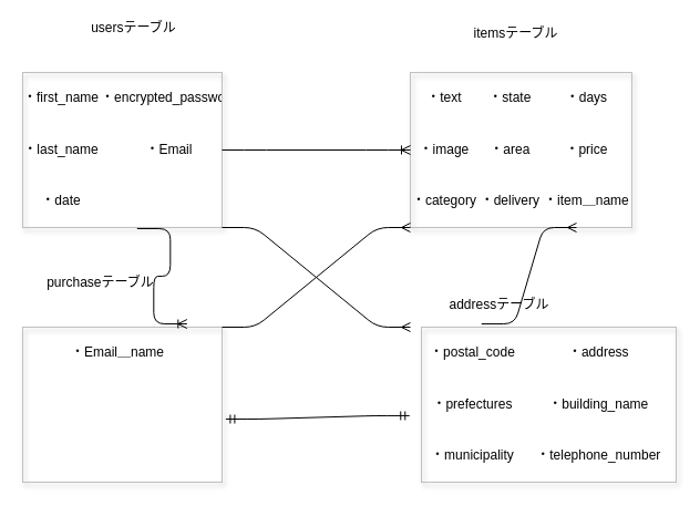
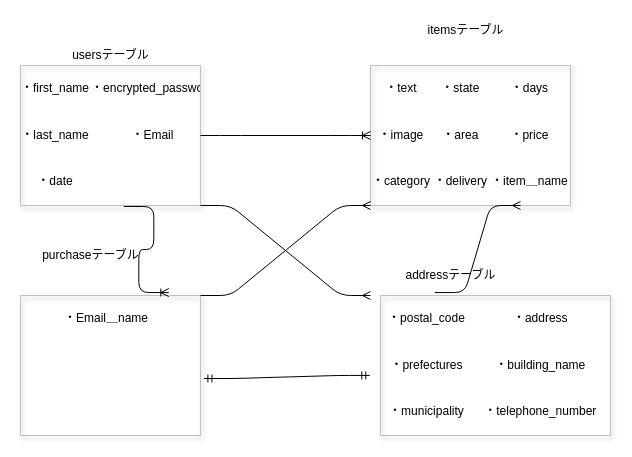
  <mxCell id="0" />
  <mxCell id="1" parent="0" />
  <mxCell id="2" value="&lt;table border=&quot;0&quot; width=&quot;100%&quot; style=&quot;width: 100% ; height: 100% ; border-collapse: collapse&quot;&gt;&lt;tbody&gt;&lt;tr&gt;&lt;td align=&quot;center&quot;&gt;・first_name&lt;br&gt;&lt;/td&gt;&lt;td align=&quot;center&quot;&gt;・encrypted_password&lt;/td&gt;&lt;td align=&quot;center&quot;&gt;&lt;br&gt;&lt;/td&gt;&lt;/tr&gt;&lt;tr&gt;&lt;td align=&quot;center&quot;&gt;・last_name&lt;/td&gt;&lt;td align=&quot;center&quot;&gt;・Email&lt;/td&gt;&lt;td align=&quot;center&quot;&gt;&lt;br&gt;&lt;/td&gt;&lt;/tr&gt;&lt;tr&gt;&lt;td align=&quot;center&quot;&gt;・date&lt;/td&gt;&lt;td align=&quot;center&quot;&gt;&lt;br&gt;&lt;/td&gt;&lt;td align=&quot;center&quot;&gt;&lt;br&gt;&lt;/td&gt;&lt;/tr&gt;&lt;/tbody&gt;&lt;/table&gt;" style="text;html=1;strokeColor=#c0c0c0;fillColor=none;overflow=fill;shadow=1;" vertex="1" parent="1"><mxGeometry x="20" y="65" width="180" height="140" as="geometry" /></mxCell>
  <mxCell id="3" value="&lt;table border=&quot;0&quot; width=&quot;100%&quot; style=&quot;width: 100% ; height: 100% ; border-collapse: collapse&quot;&gt;&lt;tbody&gt;&lt;tr&gt;&lt;td align=&quot;center&quot;&gt;・text&lt;/td&gt;&lt;td align=&quot;center&quot;&gt;・state&lt;/td&gt;&lt;td align=&quot;center&quot;&gt;・days&lt;/td&gt;&lt;/tr&gt;&lt;tr&gt;&lt;td align=&quot;center&quot;&gt;・image&lt;/td&gt;&lt;td align=&quot;center&quot;&gt;・area&lt;/td&gt;&lt;td align=&quot;center&quot;&gt;・price&lt;/td&gt;&lt;/tr&gt;&lt;tr&gt;&lt;td align=&quot;center&quot;&gt;・category&lt;/td&gt;&lt;td align=&quot;center&quot;&gt;・delivery&lt;/td&gt;&lt;td align=&quot;center&quot;&gt;・item＿name&lt;/td&gt;&lt;/tr&gt;&lt;/tbody&gt;&lt;/table&gt;" style="text;html=1;strokeColor=#c0c0c0;fillColor=none;overflow=fill;shadow=1;" vertex="1" parent="1"><mxGeometry x="370" y="65" width="200" height="140" as="geometry" /></mxCell>
  <mxCell id="4" value="&lt;table border=&quot;0&quot; width=&quot;100%&quot; style=&quot;width: 100% ; height: 100% ; border-collapse: collapse&quot;&gt;&lt;tbody&gt;&lt;tr&gt;&lt;td align=&quot;center&quot;&gt;・Email＿name&lt;/td&gt;&lt;td align=&quot;center&quot;&gt;&lt;br&gt;&lt;/td&gt;&lt;td align=&quot;center&quot;&gt;&lt;br&gt;&lt;/td&gt;&lt;/tr&gt;&lt;tr&gt;&lt;td align=&quot;center&quot;&gt;&lt;/td&gt;&lt;td align=&quot;center&quot;&gt;&lt;br&gt;&lt;/td&gt;&lt;td align=&quot;center&quot;&gt;&lt;br&gt;&lt;/td&gt;&lt;/tr&gt;&lt;tr&gt;&lt;td align=&quot;center&quot;&gt;&lt;br&gt;&lt;/td&gt;&lt;td align=&quot;center&quot;&gt;&lt;br&gt;&lt;/td&gt;&lt;td align=&quot;center&quot;&gt;&lt;br&gt;&lt;/td&gt;&lt;/tr&gt;&lt;/tbody&gt;&lt;/table&gt;" style="text;html=1;strokeColor=#c0c0c0;fillColor=none;overflow=fill;shadow=1;" vertex="1" parent="1"><mxGeometry x="20" y="295" width="180" height="140" as="geometry" /></mxCell>
- <mxCell id="5" value="usersテーブル" style="text;html=1;align=center;verticalAlign=middle;resizable=0;points=[];autosize=1;" vertex="1" parent="1"><mxGeometry x="75" y="15" width="90" height="20" as="geometry" /></mxCell>
+ <mxCell id="5" value="usersテーブル" style="text;html=1;align=center;verticalAlign=middle;resizable=0;points=[];autosize=1;" vertex="1" parent="1"><mxGeometry x="65" y="45" width="90" height="20" as="geometry" /></mxCell>
  <mxCell id="6" value="itemsテーブル" style="text;html=1;align=center;verticalAlign=middle;resizable=0;points=[];autosize=1;" vertex="1" parent="1"><mxGeometry x="420" y="20" width="90" height="20" as="geometry" /></mxCell>
  <mxCell id="7" value="purchaseテーブル&lt;br&gt;" style="text;html=1;align=center;verticalAlign=middle;resizable=0;points=[];autosize=1;" vertex="1" parent="1"><mxGeometry x="35" y="245" width="110" height="20" as="geometry" /></mxCell>
  <mxCell id="8" value="addressテーブル" style="text;html=1;align=center;verticalAlign=middle;resizable=0;points=[];autosize=1;" vertex="1" parent="1"><mxGeometry x="400" y="265" width="100" height="20" as="geometry" /></mxCell>
  <mxCell id="9" value="" style="edgeStyle=entityRelationEdgeStyle;fontSize=12;html=1;endArrow=ERoneToMany;exitX=1;exitY=0.5;exitDx=0;exitDy=0;entryX=0;entryY=0.5;entryDx=0;entryDy=0;" edge="1" parent="1" source="2" target="3"><mxGeometry width="100" height="100" relative="1" as="geometry"><mxPoint x="220" y="134.5" as="sourcePoint" /><mxPoint x="330" y="134.5" as="targetPoint" /></mxGeometry></mxCell>
  <mxCell id="10" value="" style="edgeStyle=entityRelationEdgeStyle;fontSize=12;html=1;endArrow=ERoneToMany;entryX=0.824;entryY=-0.021;entryDx=0;entryDy=0;entryPerimeter=0;exitX=0.574;exitY=1.007;exitDx=0;exitDy=0;exitPerimeter=0;" edge="1" parent="1" source="2" target="4"><mxGeometry width="100" height="100" relative="1" as="geometry"><mxPoint x="75" y="246.667" as="sourcePoint" /><mxPoint x="145" y="245" as="targetPoint" /></mxGeometry></mxCell>
  <mxCell id="11" value="" style="edgeStyle=entityRelationEdgeStyle;fontSize=12;html=1;endArrow=ERmandOne;startArrow=ERmandOne;exitX=1.019;exitY=0.593;exitDx=0;exitDy=0;exitPerimeter=0;entryX=-0.004;entryY=0.571;entryDx=0;entryDy=0;entryPerimeter=0;" edge="1" parent="1" source="4"><mxGeometry width="100" height="100" relative="1" as="geometry"><mxPoint x="230" y="375" as="sourcePoint" /><mxPoint x="369.28" y="374.94" as="targetPoint" /></mxGeometry></mxCell>
  <mxCell id="12" value="" style="edgeStyle=entityRelationEdgeStyle;fontSize=12;html=1;endArrow=ERmany;exitX=1;exitY=0;exitDx=0;exitDy=0;entryX=0;entryY=1;entryDx=0;entryDy=0;" edge="1" parent="1" source="4" target="3"><mxGeometry width="100" height="100" relative="1" as="geometry"><mxPoint x="240" y="205" as="sourcePoint" /><mxPoint x="340" y="205" as="targetPoint" /></mxGeometry></mxCell>
  <mxCell id="13" value="" style="edgeStyle=entityRelationEdgeStyle;fontSize=12;html=1;endArrow=ERmany;exitX=1;exitY=1;exitDx=0;exitDy=0;entryX=0;entryY=0;entryDx=0;entryDy=0;" edge="1" parent="1" source="2"><mxGeometry width="100" height="100" relative="1" as="geometry"><mxPoint x="230" y="325" as="sourcePoint" /><mxPoint x="370" y="295" as="targetPoint" /></mxGeometry></mxCell>
  <mxCell id="14" value="" style="edgeStyle=entityRelationEdgeStyle;fontSize=12;html=1;endArrow=ERmany;exitX=0.357;exitY=-0.021;exitDx=0;exitDy=0;exitPerimeter=0;" edge="1" parent="1"><mxGeometry width="100" height="100" relative="1" as="geometry"><mxPoint x="434.26" y="292.06" as="sourcePoint" /><mxPoint x="520" y="205" as="targetPoint" /></mxGeometry></mxCell>
  <mxCell id="15" value="&lt;table border=&quot;0&quot; width=&quot;100%&quot; style=&quot;width: 100% ; height: 100% ; border-collapse: collapse&quot;&gt;&lt;tbody&gt;&lt;tr&gt;&lt;td align=&quot;center&quot;&gt;・postal_code&lt;/td&gt;&lt;td align=&quot;center&quot;&gt;・address&lt;/td&gt;&lt;td align=&quot;center&quot;&gt;&lt;/td&gt;&lt;/tr&gt;&lt;tr&gt;&lt;td align=&quot;center&quot;&gt;・prefectures&lt;/td&gt;&lt;td align=&quot;center&quot;&gt;・building_name&lt;/td&gt;&lt;td align=&quot;center&quot;&gt;&lt;br&gt;&lt;/td&gt;&lt;/tr&gt;&lt;tr&gt;&lt;td align=&quot;center&quot;&gt;・municipality&lt;/td&gt;&lt;td align=&quot;center&quot;&gt;・telephone_number&lt;/td&gt;&lt;td align=&quot;center&quot;&gt;&lt;br&gt;&lt;/td&gt;&lt;/tr&gt;&lt;/tbody&gt;&lt;/table&gt;" style="text;html=1;strokeColor=#c0c0c0;fillColor=none;overflow=fill;shadow=1;" vertex="1" parent="1"><mxGeometry x="380" y="295" width="230" height="140" as="geometry" /></mxCell>
